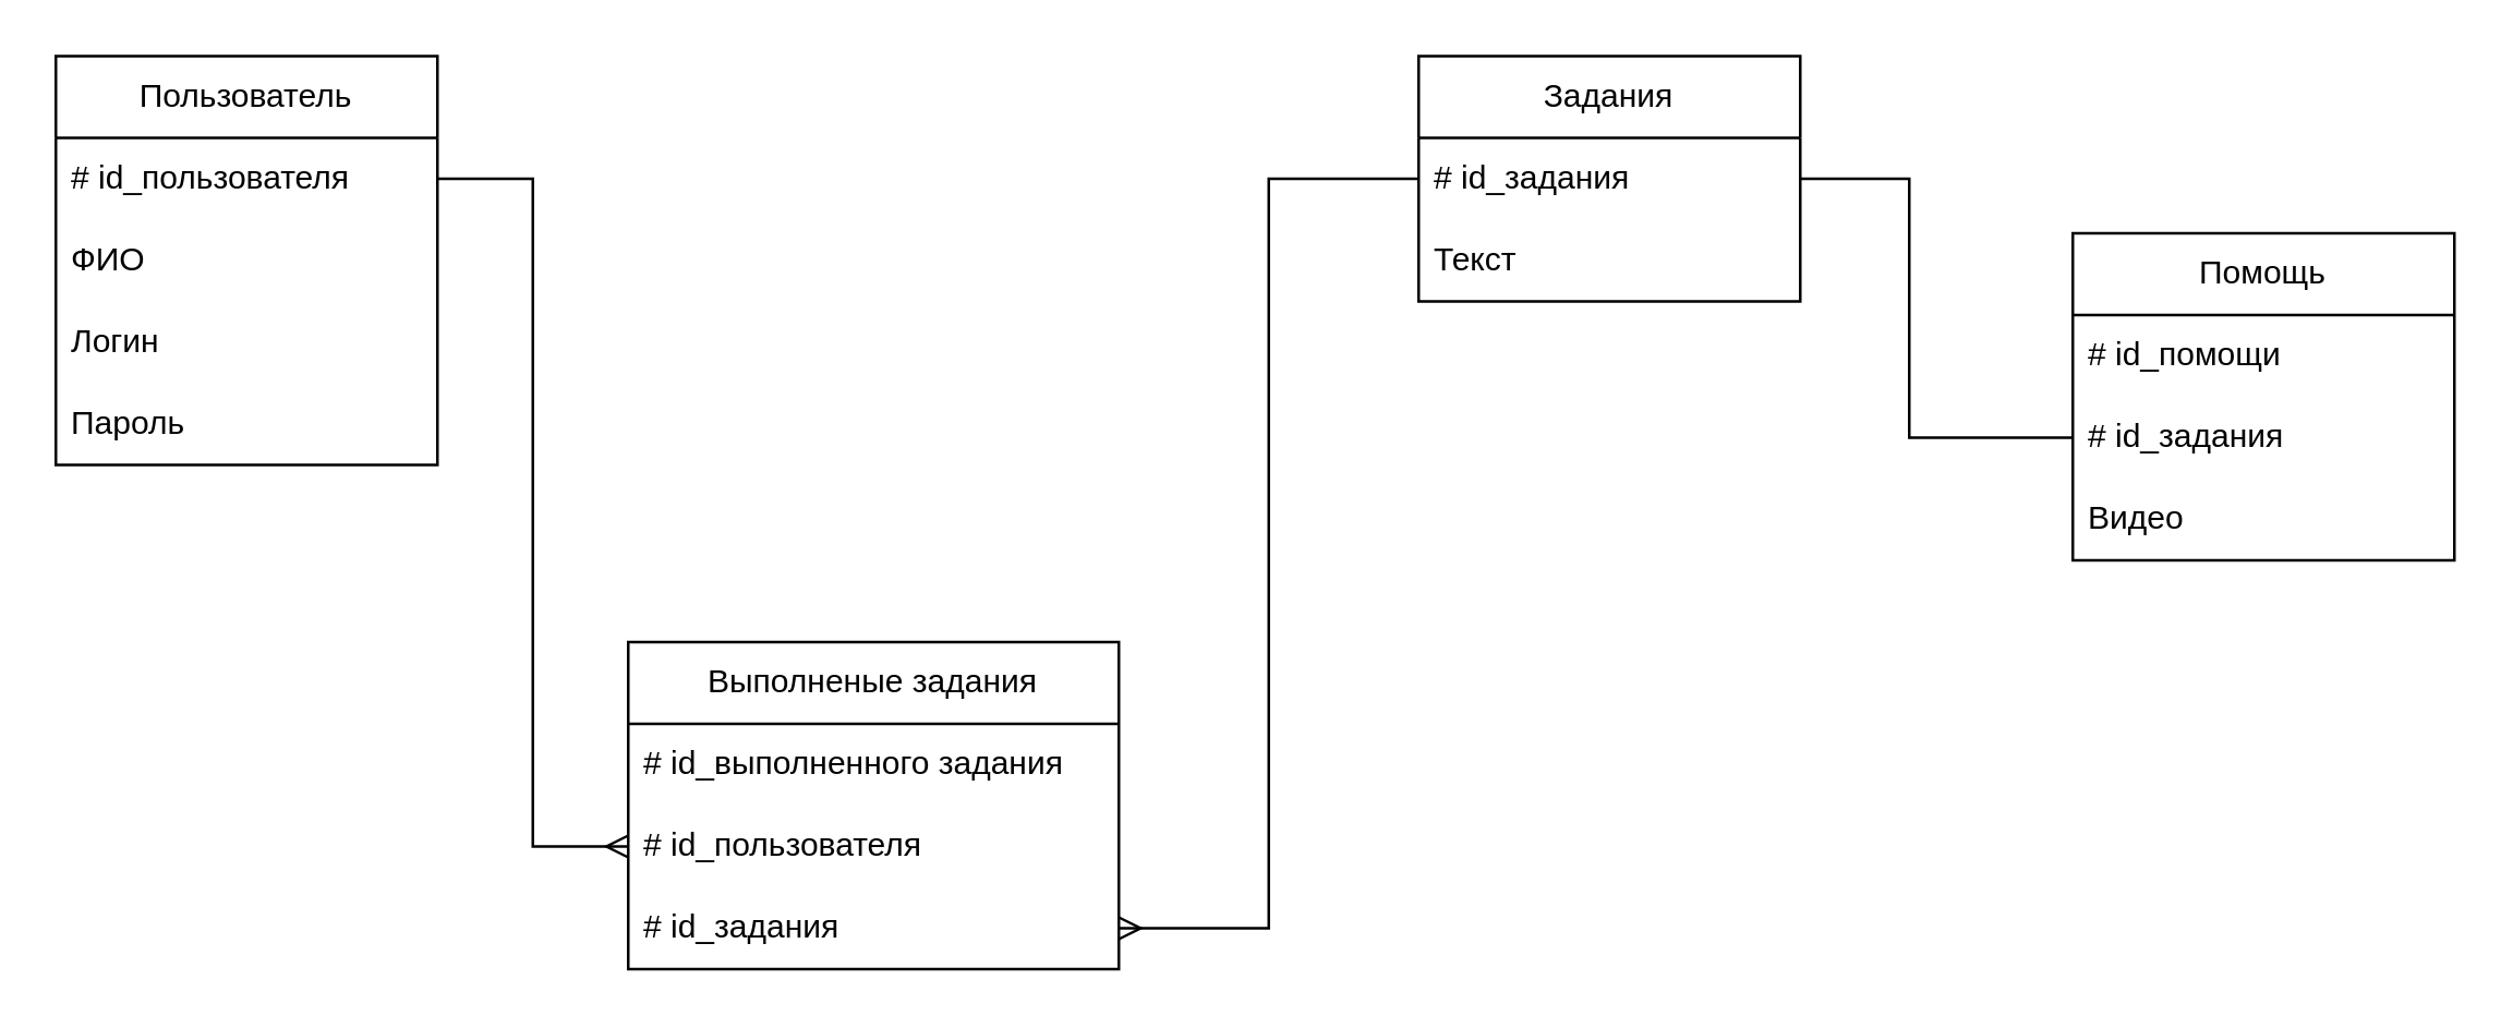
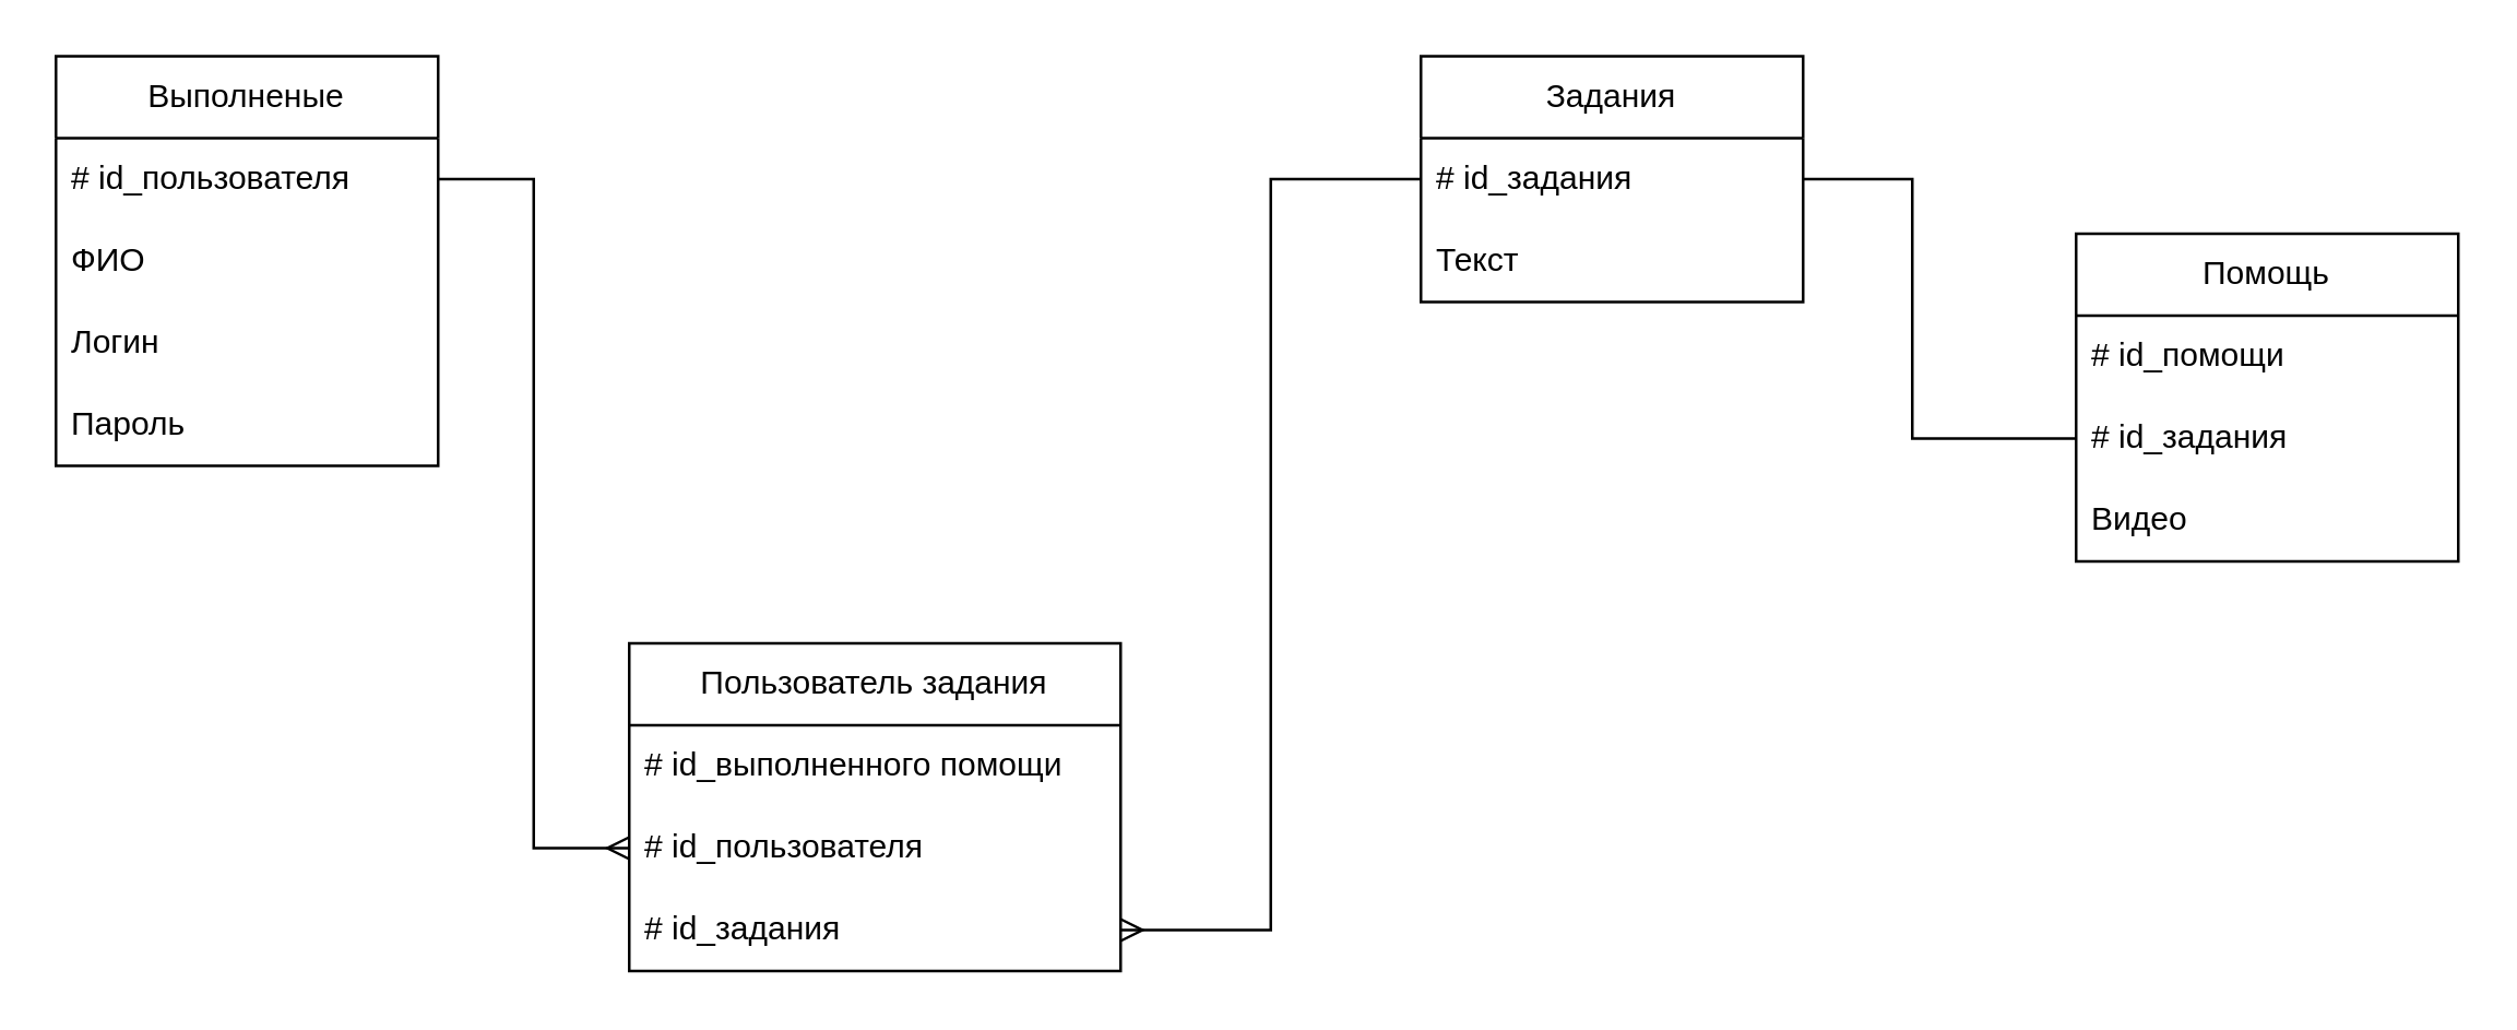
  <mxCell id="0" />
  <mxCell id="1" parent="0" />
- <mxCell id="2" value="Пользователь" style="swimlane;fontStyle=0;childLayout=stackLayout;horizontal=1;startSize=30;horizontalStack=0;resizeParent=1;resizeParentMax=0;resizeLast=0;collapsible=1;marginBottom=0;whiteSpace=wrap;html=1;" parent="1" vertex="1"><mxGeometry x="20" y="20" width="140" height="150" as="geometry" /></mxCell>
+ <mxCell id="2" value="Выполненые" style="swimlane;fontStyle=0;childLayout=stackLayout;horizontal=1;startSize=30;horizontalStack=0;resizeParent=1;resizeParentMax=0;resizeLast=0;collapsible=1;marginBottom=0;whiteSpace=wrap;html=1;" parent="1" vertex="1"><mxGeometry x="20" y="20" width="140" height="150" as="geometry" /></mxCell>
  <mxCell id="3" value="# id_пользователя" style="text;strokeColor=none;fillColor=none;align=left;verticalAlign=middle;spacingLeft=4;spacingRight=4;overflow=hidden;points=[[0,0.5],[1,0.5]];portConstraint=eastwest;rotatable=0;whiteSpace=wrap;html=1;" parent="2" vertex="1"><mxGeometry y="30" width="140" height="30" as="geometry" /></mxCell>
  <mxCell id="4" value="ФИО" style="text;strokeColor=none;fillColor=none;align=left;verticalAlign=middle;spacingLeft=4;spacingRight=4;overflow=hidden;points=[[0,0.5],[1,0.5]];portConstraint=eastwest;rotatable=0;whiteSpace=wrap;html=1;" parent="2" vertex="1"><mxGeometry y="60" width="140" height="30" as="geometry" /></mxCell>
  <mxCell id="5" value="Логин" style="text;strokeColor=none;fillColor=none;align=left;verticalAlign=middle;spacingLeft=4;spacingRight=4;overflow=hidden;points=[[0,0.5],[1,0.5]];portConstraint=eastwest;rotatable=0;whiteSpace=wrap;html=1;" parent="2" vertex="1"><mxGeometry y="90" width="140" height="30" as="geometry" /></mxCell>
  <mxCell id="6" value="Пароль" style="text;strokeColor=none;fillColor=none;align=left;verticalAlign=middle;spacingLeft=4;spacingRight=4;overflow=hidden;points=[[0,0.5],[1,0.5]];portConstraint=eastwest;rotatable=0;whiteSpace=wrap;html=1;" parent="2" vertex="1"><mxGeometry y="120" width="140" height="30" as="geometry" /></mxCell>
  <mxCell id="7" value="Задания" style="swimlane;fontStyle=0;childLayout=stackLayout;horizontal=1;startSize=30;horizontalStack=0;resizeParent=1;resizeParentMax=0;resizeLast=0;collapsible=1;marginBottom=0;whiteSpace=wrap;html=1;" parent="1" vertex="1"><mxGeometry x="520" y="20" width="140" height="90" as="geometry" /></mxCell>
  <mxCell id="8" value="# id_задания" style="text;strokeColor=none;fillColor=none;align=left;verticalAlign=middle;spacingLeft=4;spacingRight=4;overflow=hidden;points=[[0,0.5],[1,0.5]];portConstraint=eastwest;rotatable=0;whiteSpace=wrap;html=1;" parent="7" vertex="1"><mxGeometry y="30" width="140" height="30" as="geometry" /></mxCell>
  <mxCell id="9" value="Текст" style="text;strokeColor=none;fillColor=none;align=left;verticalAlign=middle;spacingLeft=4;spacingRight=4;overflow=hidden;points=[[0,0.5],[1,0.5]];portConstraint=eastwest;rotatable=0;whiteSpace=wrap;html=1;" parent="7" vertex="1"><mxGeometry y="60" width="140" height="30" as="geometry" /></mxCell>
  <mxCell id="10" value="Помощь" style="swimlane;fontStyle=0;childLayout=stackLayout;horizontal=1;startSize=30;horizontalStack=0;resizeParent=1;resizeParentMax=0;resizeLast=0;collapsible=1;marginBottom=0;whiteSpace=wrap;html=1;" parent="1" vertex="1"><mxGeometry x="760" y="85" width="140" height="120" as="geometry" /></mxCell>
  <mxCell id="11" value="# id_помощи" style="text;strokeColor=none;fillColor=none;align=left;verticalAlign=middle;spacingLeft=4;spacingRight=4;overflow=hidden;points=[[0,0.5],[1,0.5]];portConstraint=eastwest;rotatable=0;whiteSpace=wrap;html=1;" parent="10" vertex="1"><mxGeometry y="30" width="140" height="30" as="geometry" /></mxCell>
  <mxCell id="12" value="# id_задания" style="text;strokeColor=none;fillColor=none;align=left;verticalAlign=middle;spacingLeft=4;spacingRight=4;overflow=hidden;points=[[0,0.5],[1,0.5]];portConstraint=eastwest;rotatable=0;whiteSpace=wrap;html=1;" parent="10" vertex="1"><mxGeometry y="60" width="140" height="30" as="geometry" /></mxCell>
  <mxCell id="13" value="Видео" style="text;strokeColor=none;fillColor=none;align=left;verticalAlign=middle;spacingLeft=4;spacingRight=4;overflow=hidden;points=[[0,0.5],[1,0.5]];portConstraint=eastwest;rotatable=0;whiteSpace=wrap;html=1;" parent="10" vertex="1"><mxGeometry y="90" width="140" height="30" as="geometry" /></mxCell>
- <mxCell id="14" value="Выполненые задания" style="swimlane;fontStyle=0;childLayout=stackLayout;horizontal=1;startSize=30;horizontalStack=0;resizeParent=1;resizeParentMax=0;resizeLast=0;collapsible=1;marginBottom=0;whiteSpace=wrap;html=1;" parent="1" vertex="1"><mxGeometry x="230" y="235" width="180" height="120" as="geometry"><mxRectangle x="250" y="430" width="160" height="30" as="alternateBounds" /></mxGeometry></mxCell>
- <mxCell id="15" value="# id_выполненного задания" style="text;strokeColor=none;fillColor=none;align=left;verticalAlign=middle;spacingLeft=4;spacingRight=4;overflow=hidden;points=[[0,0.5],[1,0.5]];portConstraint=eastwest;rotatable=0;whiteSpace=wrap;html=1;" parent="14" vertex="1"><mxGeometry y="30" width="180" height="30" as="geometry" /></mxCell>
+ <mxCell id="14" value="Пользователь задания" style="swimlane;fontStyle=0;childLayout=stackLayout;horizontal=1;startSize=30;horizontalStack=0;resizeParent=1;resizeParentMax=0;resizeLast=0;collapsible=1;marginBottom=0;whiteSpace=wrap;html=1;" parent="1" vertex="1"><mxGeometry x="230" y="235" width="180" height="120" as="geometry"><mxRectangle x="250" y="430" width="160" height="30" as="alternateBounds" /></mxGeometry></mxCell>
+ <mxCell id="15" value="# id_выполненного помощи" style="text;strokeColor=none;fillColor=none;align=left;verticalAlign=middle;spacingLeft=4;spacingRight=4;overflow=hidden;points=[[0,0.5],[1,0.5]];portConstraint=eastwest;rotatable=0;whiteSpace=wrap;html=1;" parent="14" vertex="1"><mxGeometry y="30" width="180" height="30" as="geometry" /></mxCell>
  <mxCell id="16" value="# id_пользователя" style="text;strokeColor=none;fillColor=none;align=left;verticalAlign=middle;spacingLeft=4;spacingRight=4;overflow=hidden;points=[[0,0.5],[1,0.5]];portConstraint=eastwest;rotatable=0;whiteSpace=wrap;html=1;" parent="14" vertex="1"><mxGeometry y="60" width="180" height="30" as="geometry" /></mxCell>
  <mxCell id="17" value="# id_задания" style="text;strokeColor=none;fillColor=none;align=left;verticalAlign=middle;spacingLeft=4;spacingRight=4;overflow=hidden;points=[[0,0.5],[1,0.5]];portConstraint=eastwest;rotatable=0;whiteSpace=wrap;html=1;" parent="14" vertex="1"><mxGeometry y="90" width="180" height="30" as="geometry" /></mxCell>
  <mxCell id="18" value="" style="endArrow=none;html=1;rounded=0;exitX=1;exitY=0.5;exitDx=0;exitDy=0;entryX=0;entryY=0.5;entryDx=0;entryDy=0;" parent="1" source="8" target="12" edge="1"><mxGeometry width="50" height="50" relative="1" as="geometry"><mxPoint x="370" y="155" as="sourcePoint" /><mxPoint x="420" y="105" as="targetPoint" /><Array as="points"><mxPoint x="700" y="65" /><mxPoint x="700" y="160" /></Array></mxGeometry></mxCell>
  <mxCell id="19" style="edgeStyle=orthogonalEdgeStyle;rounded=0;orthogonalLoop=1;jettySize=auto;html=1;exitX=1;exitY=0.5;exitDx=0;exitDy=0;entryX=0;entryY=0.5;entryDx=0;entryDy=0;endArrow=ERmany;endFill=0;" parent="1" source="3" target="16" edge="1"><mxGeometry relative="1" as="geometry" /></mxCell>
  <mxCell id="20" style="edgeStyle=orthogonalEdgeStyle;rounded=0;orthogonalLoop=1;jettySize=auto;html=1;exitX=0;exitY=0.5;exitDx=0;exitDy=0;endArrow=ERmany;endFill=0;" parent="1" source="8" target="17" edge="1"><mxGeometry relative="1" as="geometry" /></mxCell>
